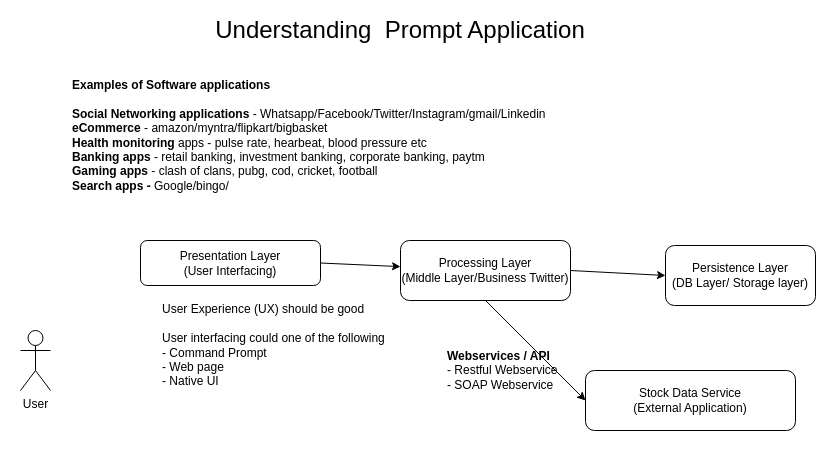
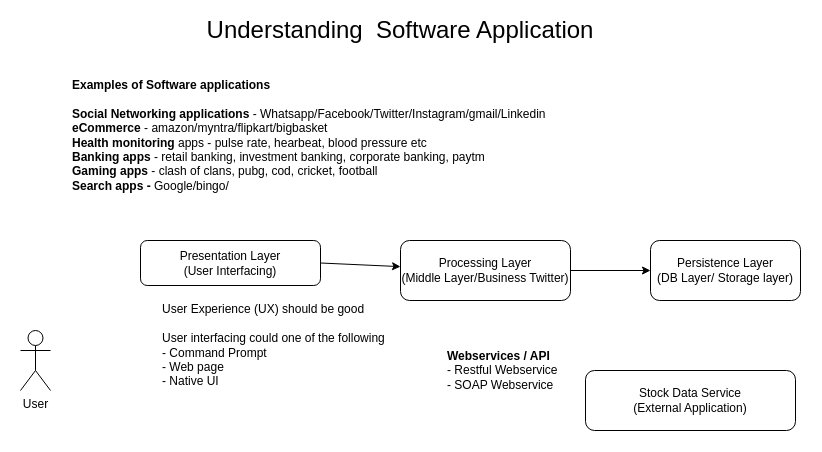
  <mxCell id="0" />
  <mxCell id="1" parent="0" />
  <mxCell id="2" value="Presentation Layer&lt;br&gt;(User Interfacing)" style="rounded=1;whiteSpace=wrap;html=1;" vertex="1" parent="1"><mxGeometry x="140" y="240" width="180" height="45" as="geometry" /></mxCell>
  <mxCell id="3" value="&lt;b&gt;Examples of Software applications&lt;/b&gt;&lt;br&gt;&lt;br&gt;&lt;b&gt;Social Networking applications&lt;/b&gt; - Whatsapp/Facebook/Twitter/Instagram/gmail/Linkedin&lt;br&gt;&lt;b&gt;eCommerce &lt;/b&gt;- amazon/myntra/flipkart/bigbasket&lt;br&gt;&lt;b&gt;Health monitoring &lt;/b&gt;apps - pulse rate, hearbeat, blood pressure etc&lt;br&gt;&lt;b&gt;Banking apps &lt;/b&gt;- retail banking, investment banking, corporate banking, paytm&lt;br&gt;&lt;b&gt;Gaming apps &lt;/b&gt;- clash of clans, pubg, cod, cricket, football&lt;br&gt;&lt;b&gt;Search apps -&lt;/b&gt; Google/bingo/" style="text;html=1;strokeColor=none;fillColor=none;align=left;verticalAlign=middle;whiteSpace=wrap;rounded=0;" vertex="1" parent="1"><mxGeometry x="70" y="70" width="590" height="130" as="geometry" /></mxCell>
  <mxCell id="4" value="Processing Layer&lt;br&gt;(Middle Layer/Business Twitter)" style="rounded=1;whiteSpace=wrap;html=1;" vertex="1" parent="1"><mxGeometry x="400" y="240" width="170" height="60" as="geometry" /></mxCell>
- <mxCell id="5" value="Persistence Layer&lt;br&gt;(DB Layer/ Storage layer)" style="rounded=1;whiteSpace=wrap;html=1;" vertex="1" parent="1"><mxGeometry x="665" y="245" width="150" height="60" as="geometry" /></mxCell>
+ <mxCell id="5" value="Persistence Layer&lt;br&gt;(DB Layer/ Storage layer)" style="rounded=1;whiteSpace=wrap;html=1;" vertex="1" parent="1"><mxGeometry x="650" y="240" width="150" height="60" as="geometry" /></mxCell>
  <mxCell id="6" value="User Experience (UX) should be good&lt;br&gt;&lt;br&gt;User interfacing could one of the following&lt;br&gt;- Command Prompt&lt;br&gt;- Web page&lt;br&gt;- Native UI" style="text;html=1;strokeColor=none;fillColor=none;align=left;verticalAlign=middle;whiteSpace=wrap;rounded=0;" vertex="1" parent="1"><mxGeometry x="160" y="330" width="260" height="30" as="geometry" /></mxCell>
  <mxCell id="7" value="User" style="shape=umlActor;verticalLabelPosition=bottom;verticalAlign=top;html=1;outlineConnect=0;" vertex="1" parent="1"><mxGeometry x="20" y="330" width="30" height="60" as="geometry" /></mxCell>
  <mxCell id="8" value="Stock Data Service&lt;br&gt;(External Application)" style="rounded=1;whiteSpace=wrap;html=1;" vertex="1" parent="1"><mxGeometry x="585" y="370" width="210" height="60" as="geometry" /></mxCell>
  <mxCell id="9" value="" style="endArrow=classic;html=1;exitX=1;exitY=0.5;exitDx=0;exitDy=0;" edge="1" parent="1" source="2" target="4"><mxGeometry width="50" height="50" relative="1" as="geometry"><mxPoint x="390" y="280" as="sourcePoint" /><mxPoint x="440" y="230" as="targetPoint" /></mxGeometry></mxCell>
  <mxCell id="10" value="" style="endArrow=classic;html=1;entryX=0;entryY=0.5;entryDx=0;entryDy=0;" edge="1" parent="1" target="5"><mxGeometry width="50" height="50" relative="1" as="geometry"><mxPoint x="570" y="270" as="sourcePoint" /><mxPoint x="440" y="230" as="targetPoint" /></mxGeometry></mxCell>
- <mxCell id="11" value="" style="endArrow=classic;html=1;entryX=0;entryY=0.5;entryDx=0;entryDy=0;exitX=0.5;exitY=1;exitDx=0;exitDy=0;" edge="1" parent="1" source="4" target="8"><mxGeometry width="50" height="50" relative="1" as="geometry"><mxPoint x="390" y="280" as="sourcePoint" /><mxPoint x="440" y="230" as="targetPoint" /></mxGeometry></mxCell>
  <mxCell id="12" value="&lt;b&gt;Webservices / API&lt;br&gt;&lt;/b&gt;- Restful Webservice&lt;br&gt;- SOAP Webservice" style="text;html=1;strokeColor=none;fillColor=none;align=left;verticalAlign=middle;whiteSpace=wrap;rounded=0;" vertex="1" parent="1"><mxGeometry x="445" y="360" width="125" height="20" as="geometry" /></mxCell>
- <mxCell id="13" value="Understanding&amp;nbsp; Prompt Application" style="text;html=1;strokeColor=none;fillColor=none;align=center;verticalAlign=middle;whiteSpace=wrap;rounded=0;fontSize=24;" vertex="1" parent="1"><mxGeometry x="190" y="20" width="420" height="20" as="geometry" /></mxCell>
+ <mxCell id="13" value="Understanding&amp;nbsp; Software Application" style="text;html=1;strokeColor=none;fillColor=none;align=center;verticalAlign=middle;whiteSpace=wrap;rounded=0;fontSize=24;" vertex="1" parent="1"><mxGeometry x="190" y="20" width="420" height="20" as="geometry" /></mxCell>
